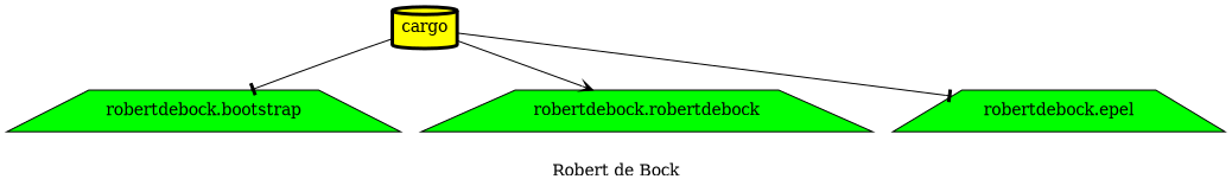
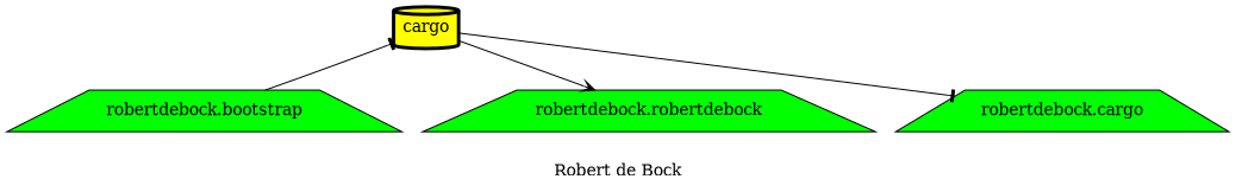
  digraph {
    label="Robert de Bock"
    node [fillcolor=green shape=trapezium style=filled]
    edge [arrowhead=tee]
    cargo [fillcolor=yellow penwidth=3 shape=cylinder]
    "robertdebock.bootstrap"
    n3 [label="robertdebock.robertdebock"]
-   "robertdebock.epel"
-   cargo -> "robertdebock.bootstrap"
+   "robertdebock.epel" [label="robertdebock.cargo"]
+   "robertdebock.bootstrap" -> cargo
    cargo -> n3 [arrowhead=vee]
    cargo -> "robertdebock.epel"
  }
